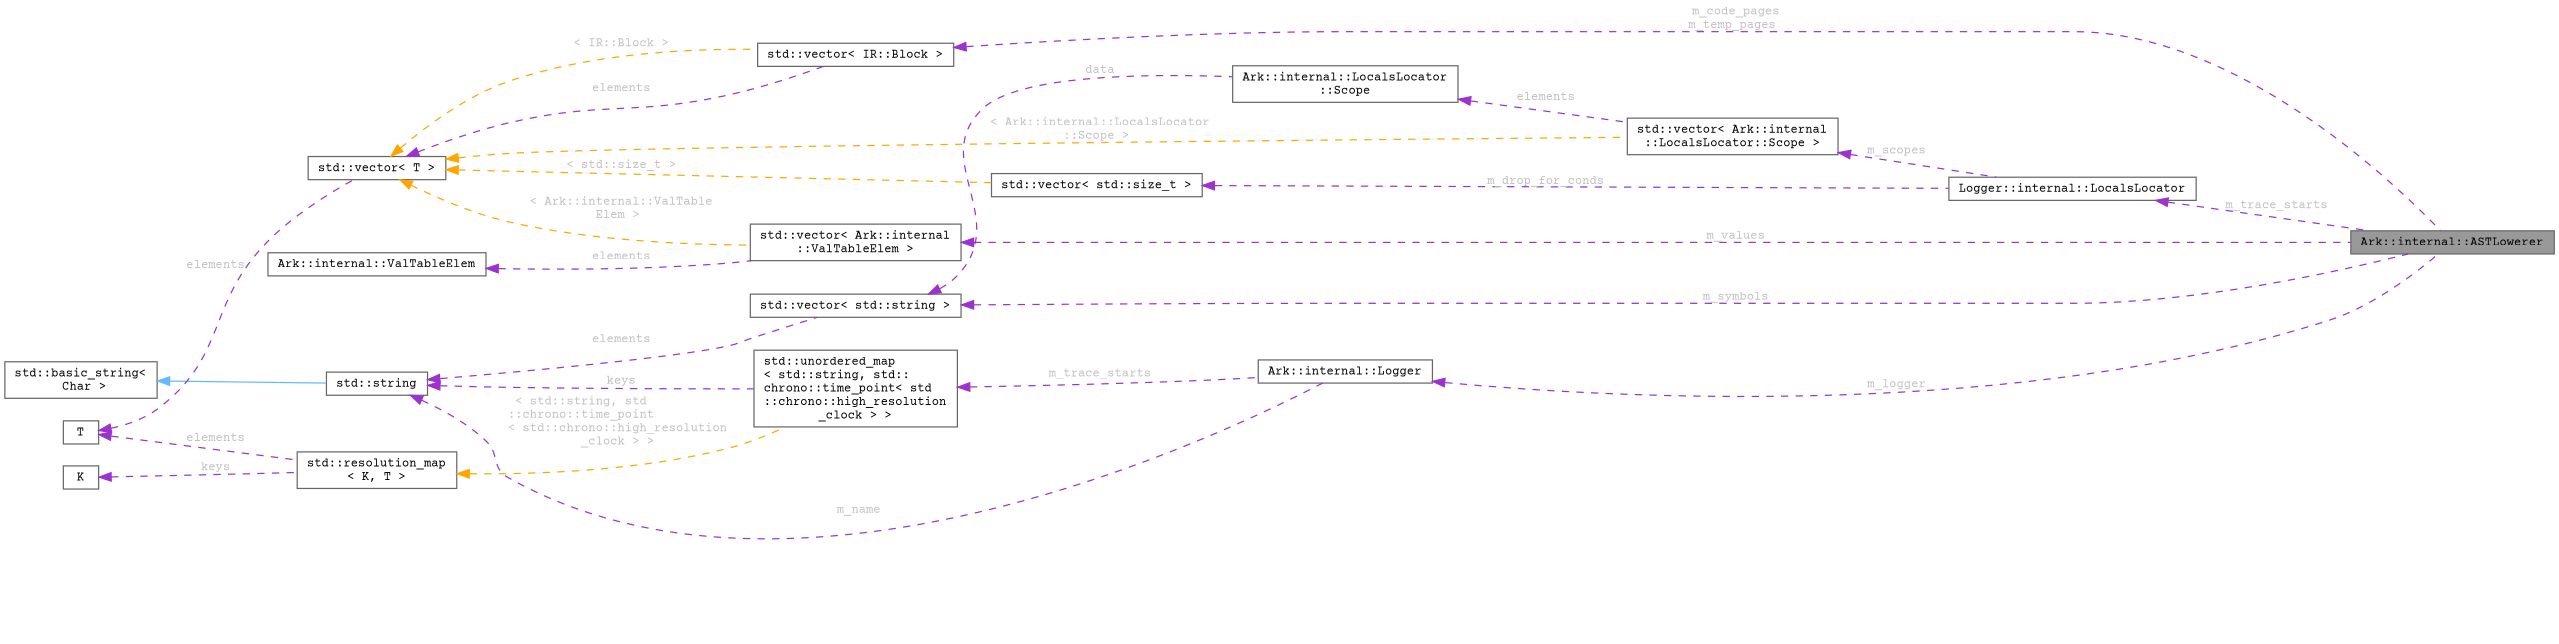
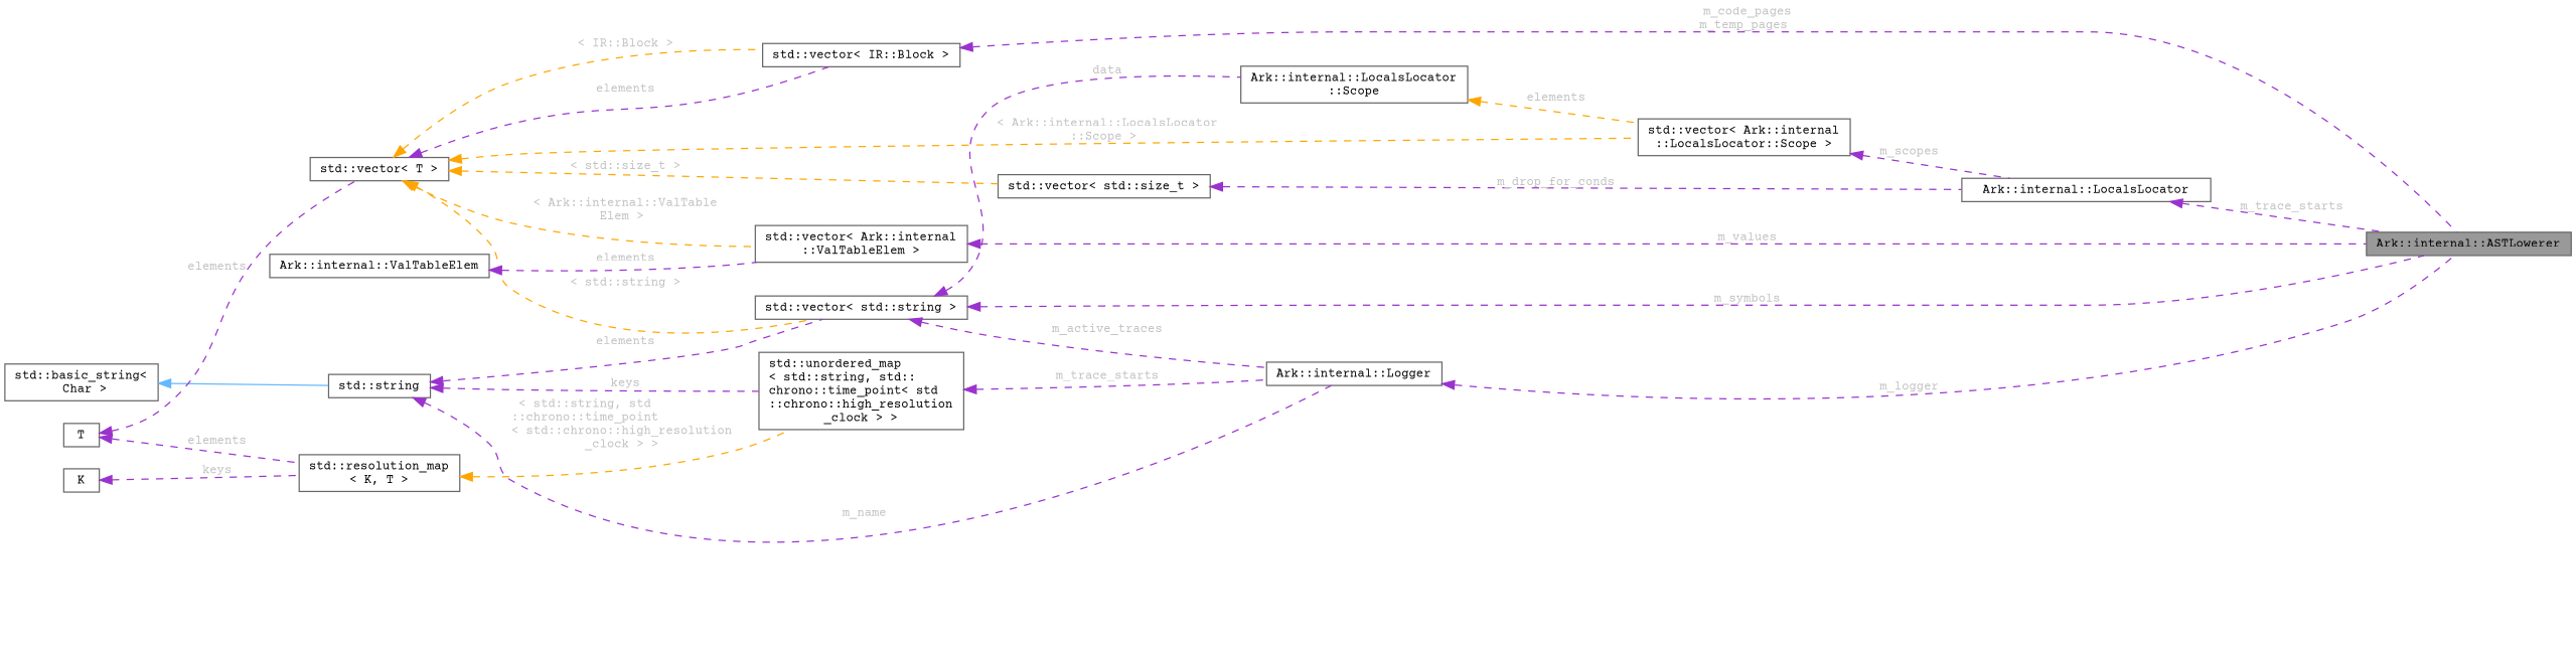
  digraph {
    fontname="Courier Prime"
    rankdir=LR
    node [color=gray40 fillcolor=white fontname="Courier Prime" fontsize=10 shape=box style=filled]
    edge [color=darkorchid3 dir=back fontcolor=grey fontname="Courier Prime" fontsize=10 labelfontname=Helvetica labelfontsize=10 style=dashed]
    n1 [fillcolor=grey60 fontcolor=black height=0.2 label="Ark::internal::ASTLowerer" width=0.4]
-   n2 [height=0.2 label="Logger::internal::LocalsLocator" width=0.4]
+   n2 [height=0.2 label="Ark::internal::LocalsLocator" width=0.4]
    n3 [height=0.2 label="std::vector\< Ark::internal\l::LocalsLocator::Scope \>" width=0.4]
    n4 [height=0.2 label="Ark::internal::LocalsLocator\l::Scope" width=0.4]
    n5 [height=0.2 label="std::vector\< std::string \>" width=0.4]
    n6 [height=0.2 label="Ark::internal::Logger" width=0.4]
    n7 [height=0.2 label="std::string" width=0.4]
    n8 [height=0.2 label="std::unordered_map\l\< std::string, std::\lchrono::time_point\< std\l::chrono::high_resolution\l_clock \> \>" width=0.4]
    n9 [height=0.2 label="std::basic_string\<\l Char \>" width=0.4]
    n10 [height=0.2 label="std::vector\< T \>" width=0.4]
    n11 [height=0.2 label="std::vector\< std::size_t \>" width=0.4]
    n12 [height=0.2 label="std::vector\< Ark::internal\l::ValTableElem \>" width=0.4]
    n13 [height=0.2 label="std::vector\< IR::Block \>" width=0.4]
    n14 [height=0.2 label=T width=0.4]
    n15 [height=0.2 label="std::resolution_map\l\< K, T \>" width=0.4]
    n16 [height=0.2 label="Ark::internal::ValTableElem" width=0.4]
    n17 [height=0.2 label=K width=0.4]
    n2 -> n1 [label=" m_trace_starts"]
    n3 -> n2 [label=" m_scopes"]
-   n4 -> n3 [label=" elements"]
+   n4 -> n3 [color=orange label=" elements"]
    n5 -> n1 [label=" m_symbols"]
    n5 -> n4 [label=" data"]
+   n5 -> n6 [label=" m_active_traces"]
    n6 -> n1 [label=" m_logger"]
    n7 -> n5 [label=" elements"]
    n7 -> n6 [label=" m_name"]
    n7 -> n8 [label=" keys"]
    n8 -> n6 [label=" m_trace_starts"]
    n9 -> n7 [color=steelblue1 style=solid fontcolor=""]
    n10 -> n3 [color=orange label=" \< Ark::internal::LocalsLocator\l::Scope \>"]
+   n10 -> n5 [color=orange label=" \< std::string \>"]
    n10 -> n11 [color=orange label=" \< std::size_t \>"]
    n10 -> n12 [color=orange label=" \< Ark::internal::ValTable\lElem \>"]
    n10 -> n13 [label=" elements"]
    n10 -> n13 [color=orange label=" \< IR::Block \>"]
    n11 -> n2 [label=" m_drop_for_conds"]
    n12 -> n1 [label=" m_values"]
    n13 -> n1 [label=" m_code_pages\nm_temp_pages"]
    n14 -> n10 [label=" elements"]
    n14 -> n15 [label=" elements"]
    n15 -> n8 [color=orange label=" \< std::string, std\l::chrono::time_point\l\< std::chrono::high_resolution\l_clock \> \>"]
    n16 -> n12 [label=" elements"]
    n17 -> n15 [label=" keys"]
  }
